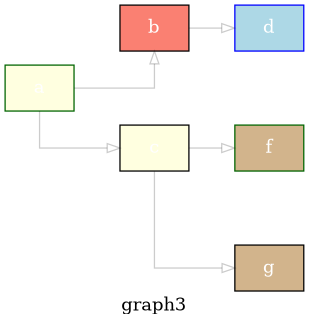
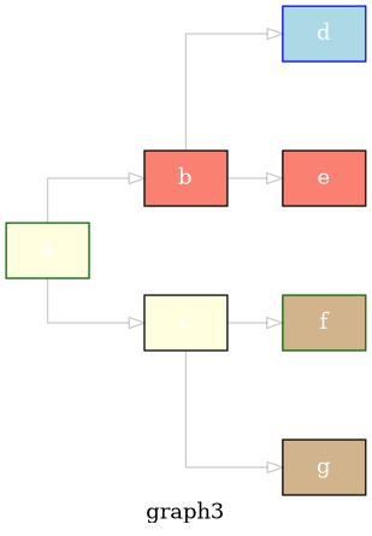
  digraph {
    label=graph3
    nodesep=0.8
    rankdir=LR
    splines=ortho
    fontname="DejaVu Serif"
    node [color=black fontcolor=white shape=box style=filled fillcolor=lightyellow fontname="DejaVu Serif"]
    edge [arrowhead=onormal color="#00000033" fontname="DejaVu Serif"]
    a [color=darkgreen]
    b [fillcolor=salmon]
    c
    d [color=blue fillcolor=lightblue]
+   e [fillcolor=salmon]
    f [color=darkgreen fillcolor=tan]
    g [fillcolor=tan]
    a -> b
    a -> c
    b -> d
+   b -> e
    c -> f
    c -> g
  }
